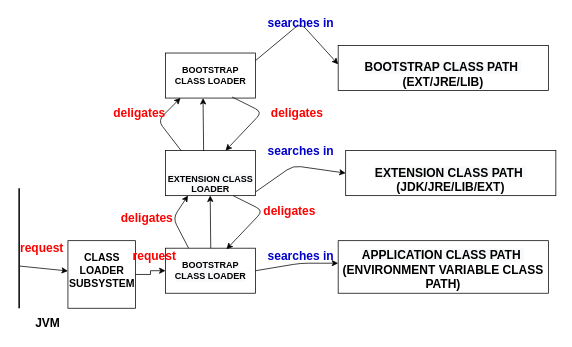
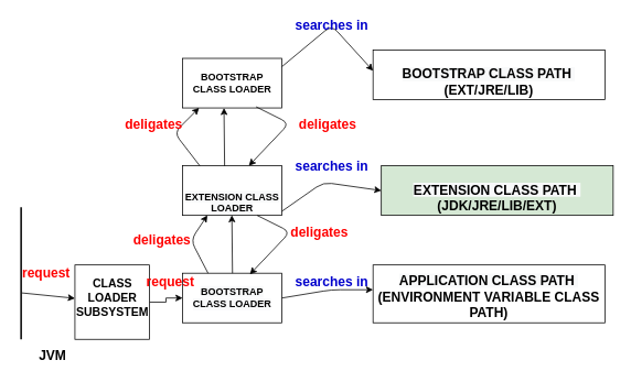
  <mxCell id="0" />
  <mxCell id="1" parent="0" />
  <mxCell id="2" value="BOOTSTRAP CLASS LOADER" style="rounded=0;whiteSpace=wrap;html=1;fontStyle=1" vertex="1" parent="1"><mxGeometry x="220" y="70" width="120" height="60" as="geometry" /></mxCell>
  <mxCell id="3" value="&#10;&#10;&lt;span style=&quot;color: rgb(0, 0, 0); font-family: helvetica; font-size: 12px; font-style: normal; letter-spacing: normal; text-align: center; text-indent: 0px; text-transform: none; word-spacing: 0px; background-color: rgb(248, 249, 250); display: inline; float: none;&quot;&gt;BOOTSTRAP CLASS LOADER&lt;/span&gt;&#10;&#10;" style="rounded=0;whiteSpace=wrap;html=1;fontStyle=1" vertex="1" parent="1"><mxGeometry x="220" y="330" width="120" height="60" as="geometry" /></mxCell>
  <mxCell id="4" value="&lt;br&gt;&lt;br&gt;&lt;span style=&quot;color: rgb(0, 0, 0); font-family: helvetica; font-size: 12px; font-style: normal; letter-spacing: normal; text-align: center; text-indent: 0px; text-transform: none; word-spacing: 0px; background-color: rgb(248, 249, 250); display: inline; float: none;&quot;&gt;EXTENSION CLASS LOADER&lt;/span&gt;&lt;br&gt;" style="rounded=0;whiteSpace=wrap;html=1;fontStyle=1" vertex="1" parent="1"><mxGeometry x="220" y="200" width="120" height="60" as="geometry" /></mxCell>
  <mxCell id="5" value="&lt;b style=&quot;font-size: 16px&quot;&gt;&lt;br&gt;&lt;br&gt;&lt;span style=&quot;color: rgb(0 , 0 , 0) ; font-family: &amp;#34;helvetica&amp;#34; ; font-style: normal ; letter-spacing: normal ; text-align: center ; text-indent: 0px ; text-transform: none ; word-spacing: 0px ; background-color: rgb(248 , 249 , 250) ; display: inline ; float: none&quot;&gt;BOOTSTRAP CLASS PATH&amp;nbsp;&lt;br&gt;&lt;/span&gt;(EXT/JRE/LIB)&lt;/b&gt;&lt;br&gt;" style="rounded=0;whiteSpace=wrap;html=1;verticalAlign=bottom;" vertex="1" parent="1"><mxGeometry x="450" y="60" width="280" height="60" as="geometry" /></mxCell>
  <mxCell id="6" value="" style="edgeStyle=orthogonalEdgeStyle;rounded=0;orthogonalLoop=1;jettySize=auto;html=1;" edge="1" parent="1" source="7" target="3"><mxGeometry relative="1" as="geometry" /></mxCell>
  <mxCell id="7" value="" style="whiteSpace=wrap;html=1;aspect=fixed;fontStyle=1" vertex="1" parent="1"><mxGeometry x="90" y="320" width="90" height="90" as="geometry" /></mxCell>
  <mxCell id="8" value="" style="line;strokeWidth=2;direction=south;html=1;" vertex="1" parent="1"><mxGeometry x="20" y="250" width="10" height="160" as="geometry" /></mxCell>
  <mxCell id="9" value="" style="endArrow=classic;html=1;exitX=1;exitY=0.5;exitDx=0;exitDy=0;entryX=0;entryY=0.5;entryDx=0;entryDy=0;" edge="1" parent="1" source="3"><mxGeometry width="50" height="50" relative="1" as="geometry"><mxPoint x="370" y="170" as="sourcePoint" /><mxPoint x="450" y="350" as="targetPoint" /><Array as="points"><mxPoint x="400" y="350" /></Array></mxGeometry></mxCell>
  <mxCell id="10" value="" style="endArrow=classic;html=1;exitX=1;exitY=0.25;exitDx=0;exitDy=0;entryX=0;entryY=0.5;entryDx=0;entryDy=0;" edge="1" parent="1"><mxGeometry width="50" height="50" relative="1" as="geometry"><mxPoint x="340" y="255" as="sourcePoint" /><mxPoint x="460" y="230" as="targetPoint" /><Array as="points"><mxPoint x="390" y="220" /></Array></mxGeometry></mxCell>
  <mxCell id="11" value="" style="endArrow=classic;html=1;exitX=1;exitY=0.25;exitDx=0;exitDy=0;" edge="1" parent="1"><mxGeometry width="50" height="50" relative="1" as="geometry"><mxPoint x="340" y="80" as="sourcePoint" /><mxPoint x="450" y="85" as="targetPoint" /><Array as="points"><mxPoint x="400" y="30" /></Array></mxGeometry></mxCell>
  <mxCell id="12" value="" style="endArrow=classic;html=1;exitX=0.649;exitY=0.4;exitDx=0;exitDy=0;exitPerimeter=0;" edge="1" parent="1" source="8" target="7"><mxGeometry width="50" height="50" relative="1" as="geometry"><mxPoint x="40" y="225" as="sourcePoint" /><mxPoint x="150" y="230" as="targetPoint" /><Array as="points" /></mxGeometry></mxCell>
  <mxCell id="13" value="" style="endArrow=classic;html=1;exitX=0.423;exitY=0.003;exitDx=0;exitDy=0;exitPerimeter=0;" edge="1" parent="1" source="4"><mxGeometry width="50" height="50" relative="1" as="geometry"><mxPoint x="270" y="190" as="sourcePoint" /><mxPoint x="270" y="130" as="targetPoint" /></mxGeometry></mxCell>
  <mxCell id="14" value="" style="endArrow=classic;html=1;exitX=0.423;exitY=0.003;exitDx=0;exitDy=0;exitPerimeter=0;" edge="1" parent="1"><mxGeometry width="50" height="50" relative="1" as="geometry"><mxPoint x="240.76" y="200" as="sourcePoint" /><mxPoint x="240" y="129.82" as="targetPoint" /><Array as="points"><mxPoint x="210" y="160" /></Array></mxGeometry></mxCell>
  <mxCell id="15" value="" style="endArrow=classic;html=1;exitX=0.423;exitY=0.003;exitDx=0;exitDy=0;exitPerimeter=0;" edge="1" parent="1"><mxGeometry width="50" height="50" relative="1" as="geometry"><mxPoint x="250.76" y="330" as="sourcePoint" /><mxPoint x="250" y="259.82" as="targetPoint" /><Array as="points"><mxPoint x="230" y="290" /></Array></mxGeometry></mxCell>
  <mxCell id="16" value="" style="endArrow=classic;html=1;exitX=0.75;exitY=1;exitDx=0;exitDy=0;entryX=0.677;entryY=0.023;entryDx=0;entryDy=0;entryPerimeter=0;" edge="1" parent="1" source="4" target="3"><mxGeometry width="50" height="50" relative="1" as="geometry"><mxPoint x="310.76" y="330.18" as="sourcePoint" /><mxPoint x="310" y="260" as="targetPoint" /><Array as="points"><mxPoint x="350" y="280" /></Array></mxGeometry></mxCell>
  <mxCell id="17" value="" style="endArrow=classic;html=1;exitX=0.423;exitY=0.003;exitDx=0;exitDy=0;exitPerimeter=0;" edge="1" parent="1"><mxGeometry width="50" height="50" relative="1" as="geometry"><mxPoint x="280.26" y="330" as="sourcePoint" /><mxPoint x="279.5" y="259.82" as="targetPoint" /></mxGeometry></mxCell>
  <mxCell id="18" value="" style="endArrow=classic;html=1;exitX=0.75;exitY=1;exitDx=0;exitDy=0;entryX=0.677;entryY=0.023;entryDx=0;entryDy=0;entryPerimeter=0;" edge="1" parent="1"><mxGeometry width="50" height="50" relative="1" as="geometry"><mxPoint x="308.76" y="128.62" as="sourcePoint" /><mxPoint x="300" y="200" as="targetPoint" /><Array as="points"><mxPoint x="348.76" y="148.62" /></Array></mxGeometry></mxCell>
  <mxCell id="19" value="JVM&amp;nbsp;" style="text;html=1;resizable=0;autosize=1;align=center;verticalAlign=middle;points=[];fillColor=none;strokeColor=none;rounded=0;fontStyle=1;fontSize=16;" vertex="1" parent="1"><mxGeometry x="40" y="420" width="50" height="20" as="geometry" /></mxCell>
  <mxCell id="20" value="CLASS &lt;br style=&quot;font-size: 14px;&quot;&gt;LOADER &lt;br style=&quot;font-size: 14px;&quot;&gt;SUBSYSTEM" style="text;html=1;resizable=0;autosize=1;align=center;verticalAlign=middle;points=[];fillColor=none;strokeColor=none;rounded=0;fontSize=14;fontStyle=1" vertex="1" parent="1"><mxGeometry x="85" y="330" width="100" height="60" as="geometry" /></mxCell>
- <mxCell id="21" value="&lt;b style=&quot;font-size: 16px&quot;&gt;&lt;br&gt;&lt;span style=&quot;color: rgb(0 , 0 , 0) ; font-family: &amp;#34;helvetica&amp;#34; ; font-style: normal ; letter-spacing: normal ; text-align: center ; text-indent: 0px ; text-transform: none ; word-spacing: 0px ; background-color: rgb(248 , 249 , 250) ; display: inline ; float: none&quot;&gt;EXTENSION CLASS PATH&amp;nbsp;&lt;br&gt;&lt;/span&gt;(JDK/JRE/LIB/EXT)&lt;/b&gt;" style="rounded=0;whiteSpace=wrap;html=1;verticalAlign=bottom;" vertex="1" parent="1"><mxGeometry x="460" y="200" width="280" height="60" as="geometry" /></mxCell>
+ <mxCell id="21" value="&lt;b style=&quot;font-size: 16px&quot;&gt;&lt;br&gt;&lt;span style=&quot;color: rgb(0 , 0 , 0) ; font-family: &amp;#34;helvetica&amp;#34; ; font-style: normal ; letter-spacing: normal ; text-align: center ; text-indent: 0px ; text-transform: none ; word-spacing: 0px ; background-color: rgb(248 , 249 , 250) ; display: inline ; float: none&quot;&gt;EXTENSION CLASS PATH&amp;nbsp;&lt;br&gt;&lt;/span&gt;(JDK/JRE/LIB/EXT)&lt;/b&gt;" style="rounded=0;whiteSpace=wrap;html=1;verticalAlign=bottom;fillColor=#d5e8d4;" vertex="1" parent="1"><mxGeometry x="460" y="200" width="280" height="60" as="geometry" /></mxCell>
  <mxCell id="22" value="&lt;b style=&quot;font-size: 16px&quot;&gt;&lt;span style=&quot;color: rgb(0 , 0 , 0) ; font-family: &amp;#34;helvetica&amp;#34; ; font-style: normal ; letter-spacing: normal ; text-align: center ; text-indent: 0px ; text-transform: none ; word-spacing: 0px ; background-color: rgb(248 , 249 , 250) ; display: inline ; float: none&quot;&gt;APPLICATION CLASS PATH&amp;nbsp;&lt;br&gt;&lt;/span&gt;(ENVIRONMENT VARIABLE CLASS PATH)&lt;/b&gt;" style="rounded=0;whiteSpace=wrap;html=1;verticalAlign=bottom;" vertex="1" parent="1"><mxGeometry x="450" y="320" width="280" height="70" as="geometry" /></mxCell>
  <mxCell id="23" value="request" style="text;html=1;resizable=0;autosize=1;align=center;verticalAlign=middle;points=[];fillColor=none;strokeColor=none;rounded=0;fontSize=16;fontStyle=1;fontColor=#FF0000;" vertex="1" parent="1"><mxGeometry x="20" y="320" width="70" height="20" as="geometry" /></mxCell>
  <mxCell id="24" value="request" style="text;html=1;resizable=0;autosize=1;align=center;verticalAlign=middle;points=[];fillColor=none;strokeColor=none;rounded=0;fontSize=16;fontStyle=1;fontColor=#FF0000;" vertex="1" parent="1"><mxGeometry x="170" y="330" width="70" height="20" as="geometry" /></mxCell>
  <mxCell id="25" value="deligates" style="text;html=1;resizable=0;autosize=1;align=center;verticalAlign=middle;points=[];fillColor=none;strokeColor=none;rounded=0;fontSize=16;fontStyle=1;fontColor=#FF0000;" vertex="1" parent="1"><mxGeometry x="150" y="280" width="90" height="20" as="geometry" /></mxCell>
  <mxCell id="26" value="deligates" style="text;html=1;resizable=0;autosize=1;align=center;verticalAlign=middle;points=[];fillColor=none;strokeColor=none;rounded=0;fontSize=16;fontStyle=1;fontColor=#FF0000;" vertex="1" parent="1"><mxGeometry x="140" y="140" width="90" height="20" as="geometry" /></mxCell>
  <mxCell id="27" value="deligates" style="text;html=1;resizable=0;autosize=1;align=center;verticalAlign=middle;points=[];fillColor=none;strokeColor=none;rounded=0;fontSize=16;fontStyle=1;fontColor=#FF0000;" vertex="1" parent="1"><mxGeometry x="350" y="140" width="90" height="20" as="geometry" /></mxCell>
  <mxCell id="28" value="deligates" style="text;html=1;resizable=0;autosize=1;align=center;verticalAlign=middle;points=[];fillColor=none;strokeColor=none;rounded=0;fontSize=16;fontStyle=1;fontColor=#FF0000;" vertex="1" parent="1"><mxGeometry x="340" y="270" width="90" height="20" as="geometry" /></mxCell>
  <mxCell id="29" value="&lt;font color=&quot;#0000cc&quot;&gt;searches in&lt;/font&gt;" style="text;html=1;resizable=0;autosize=1;align=center;verticalAlign=middle;points=[];fillColor=none;strokeColor=none;rounded=0;fontSize=16;fontStyle=1;fontColor=#FF0000;" vertex="1" parent="1"><mxGeometry x="350" y="330" width="100" height="20" as="geometry" /></mxCell>
  <mxCell id="30" value="&lt;font color=&quot;#0000cc&quot;&gt;searches in&lt;/font&gt;" style="text;html=1;resizable=0;autosize=1;align=center;verticalAlign=middle;points=[];fillColor=none;strokeColor=none;rounded=0;fontSize=16;fontStyle=1;fontColor=#FF0000;" vertex="1" parent="1"><mxGeometry x="350" y="190" width="100" height="20" as="geometry" /></mxCell>
  <mxCell id="31" value="&lt;font color=&quot;#0000cc&quot;&gt;searches in&lt;/font&gt;" style="text;html=1;resizable=0;autosize=1;align=center;verticalAlign=middle;points=[];fillColor=none;strokeColor=none;rounded=0;fontSize=16;fontStyle=1;fontColor=#FF0000;" vertex="1" parent="1"><mxGeometry x="350" y="20" width="100" height="20" as="geometry" /></mxCell>
